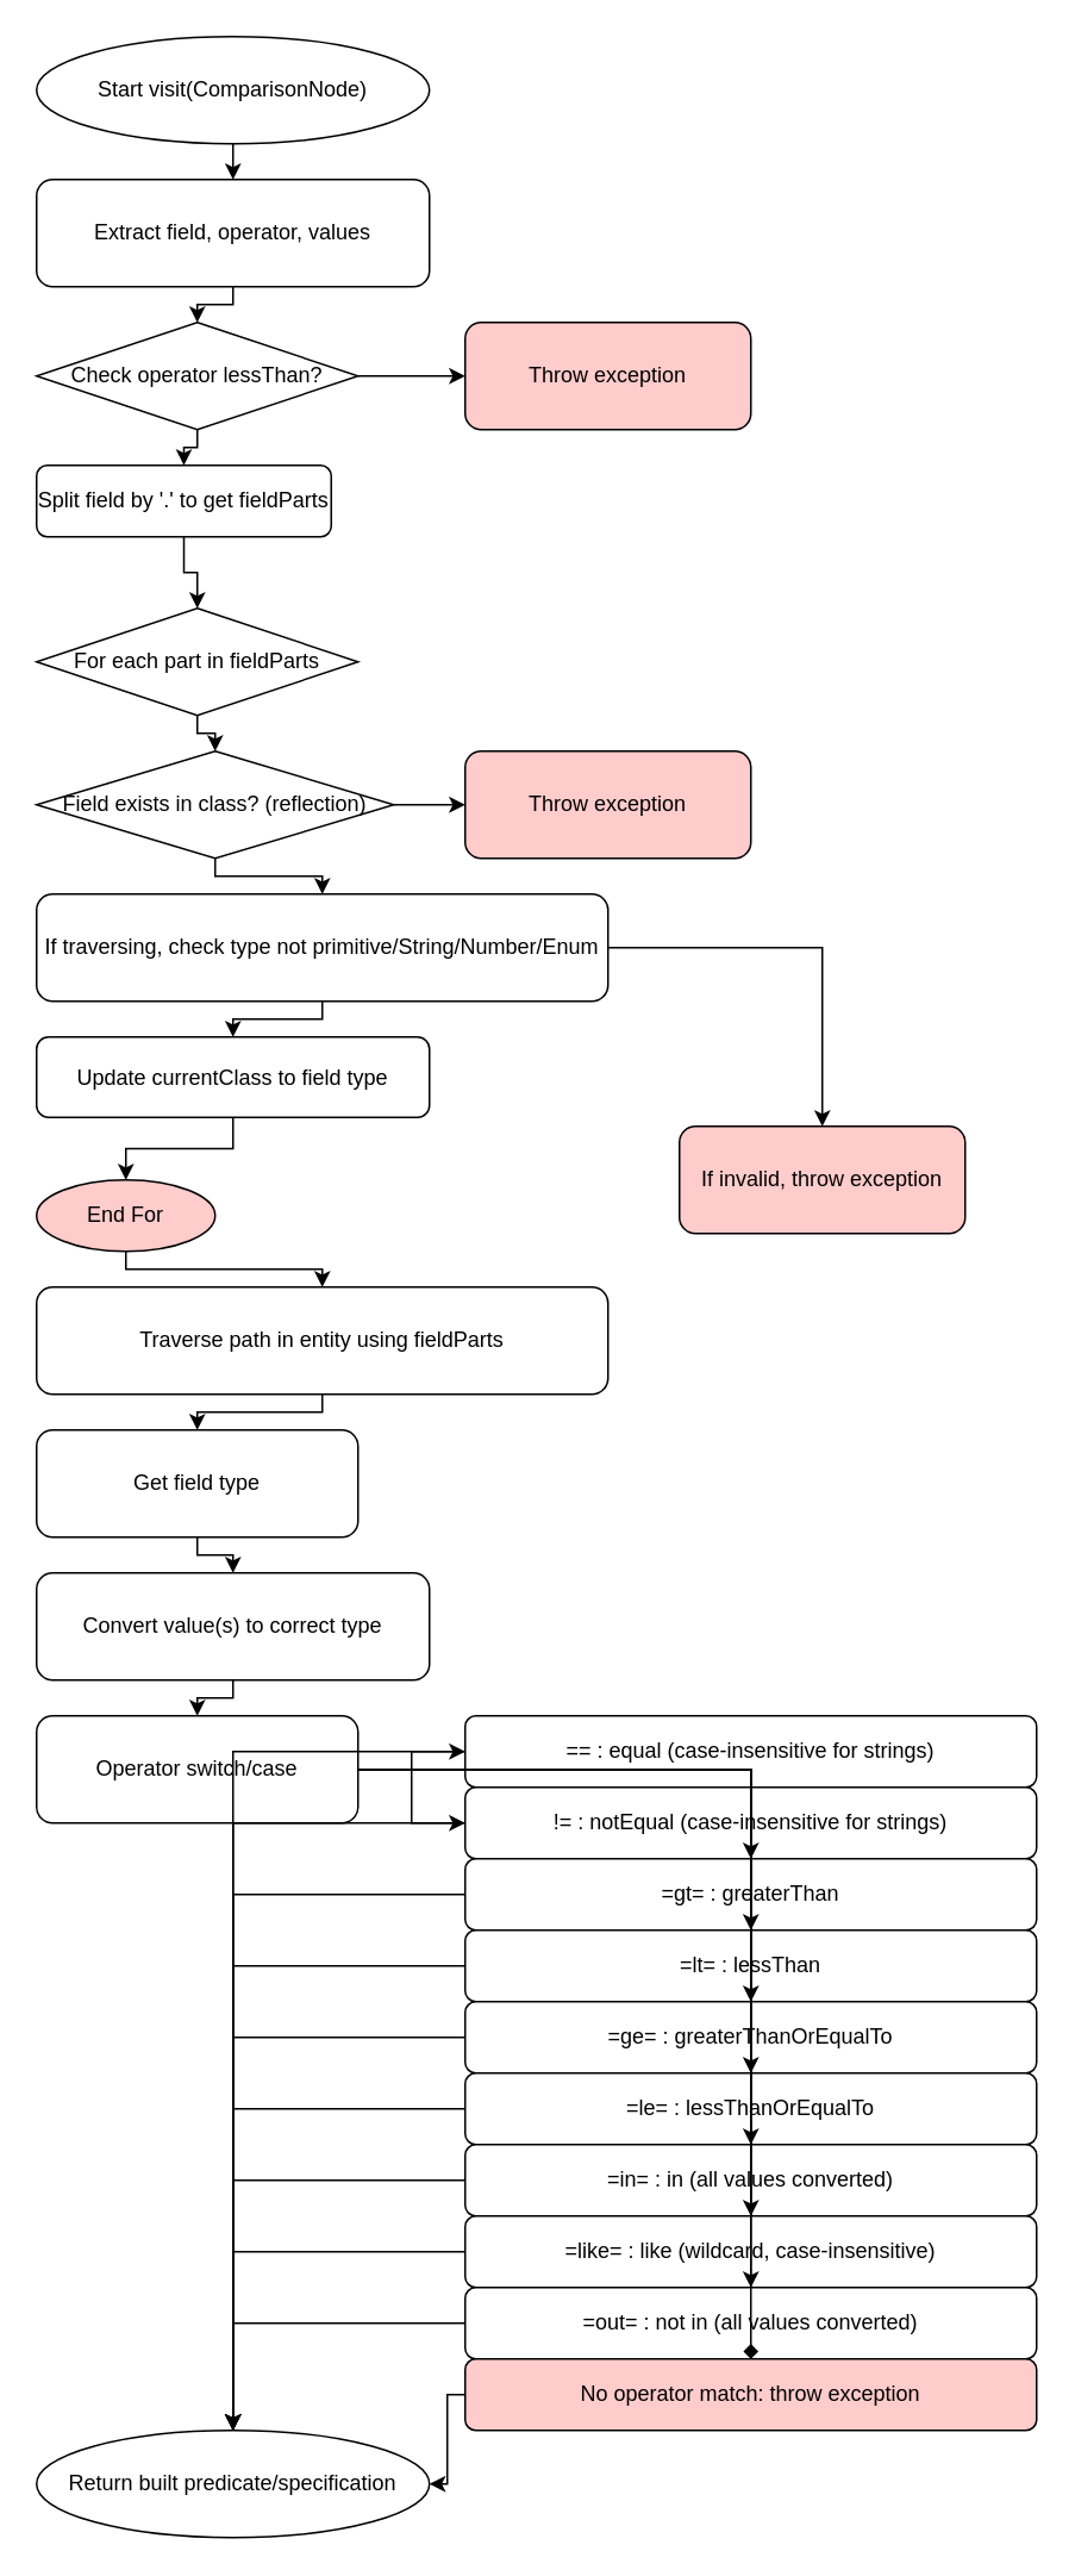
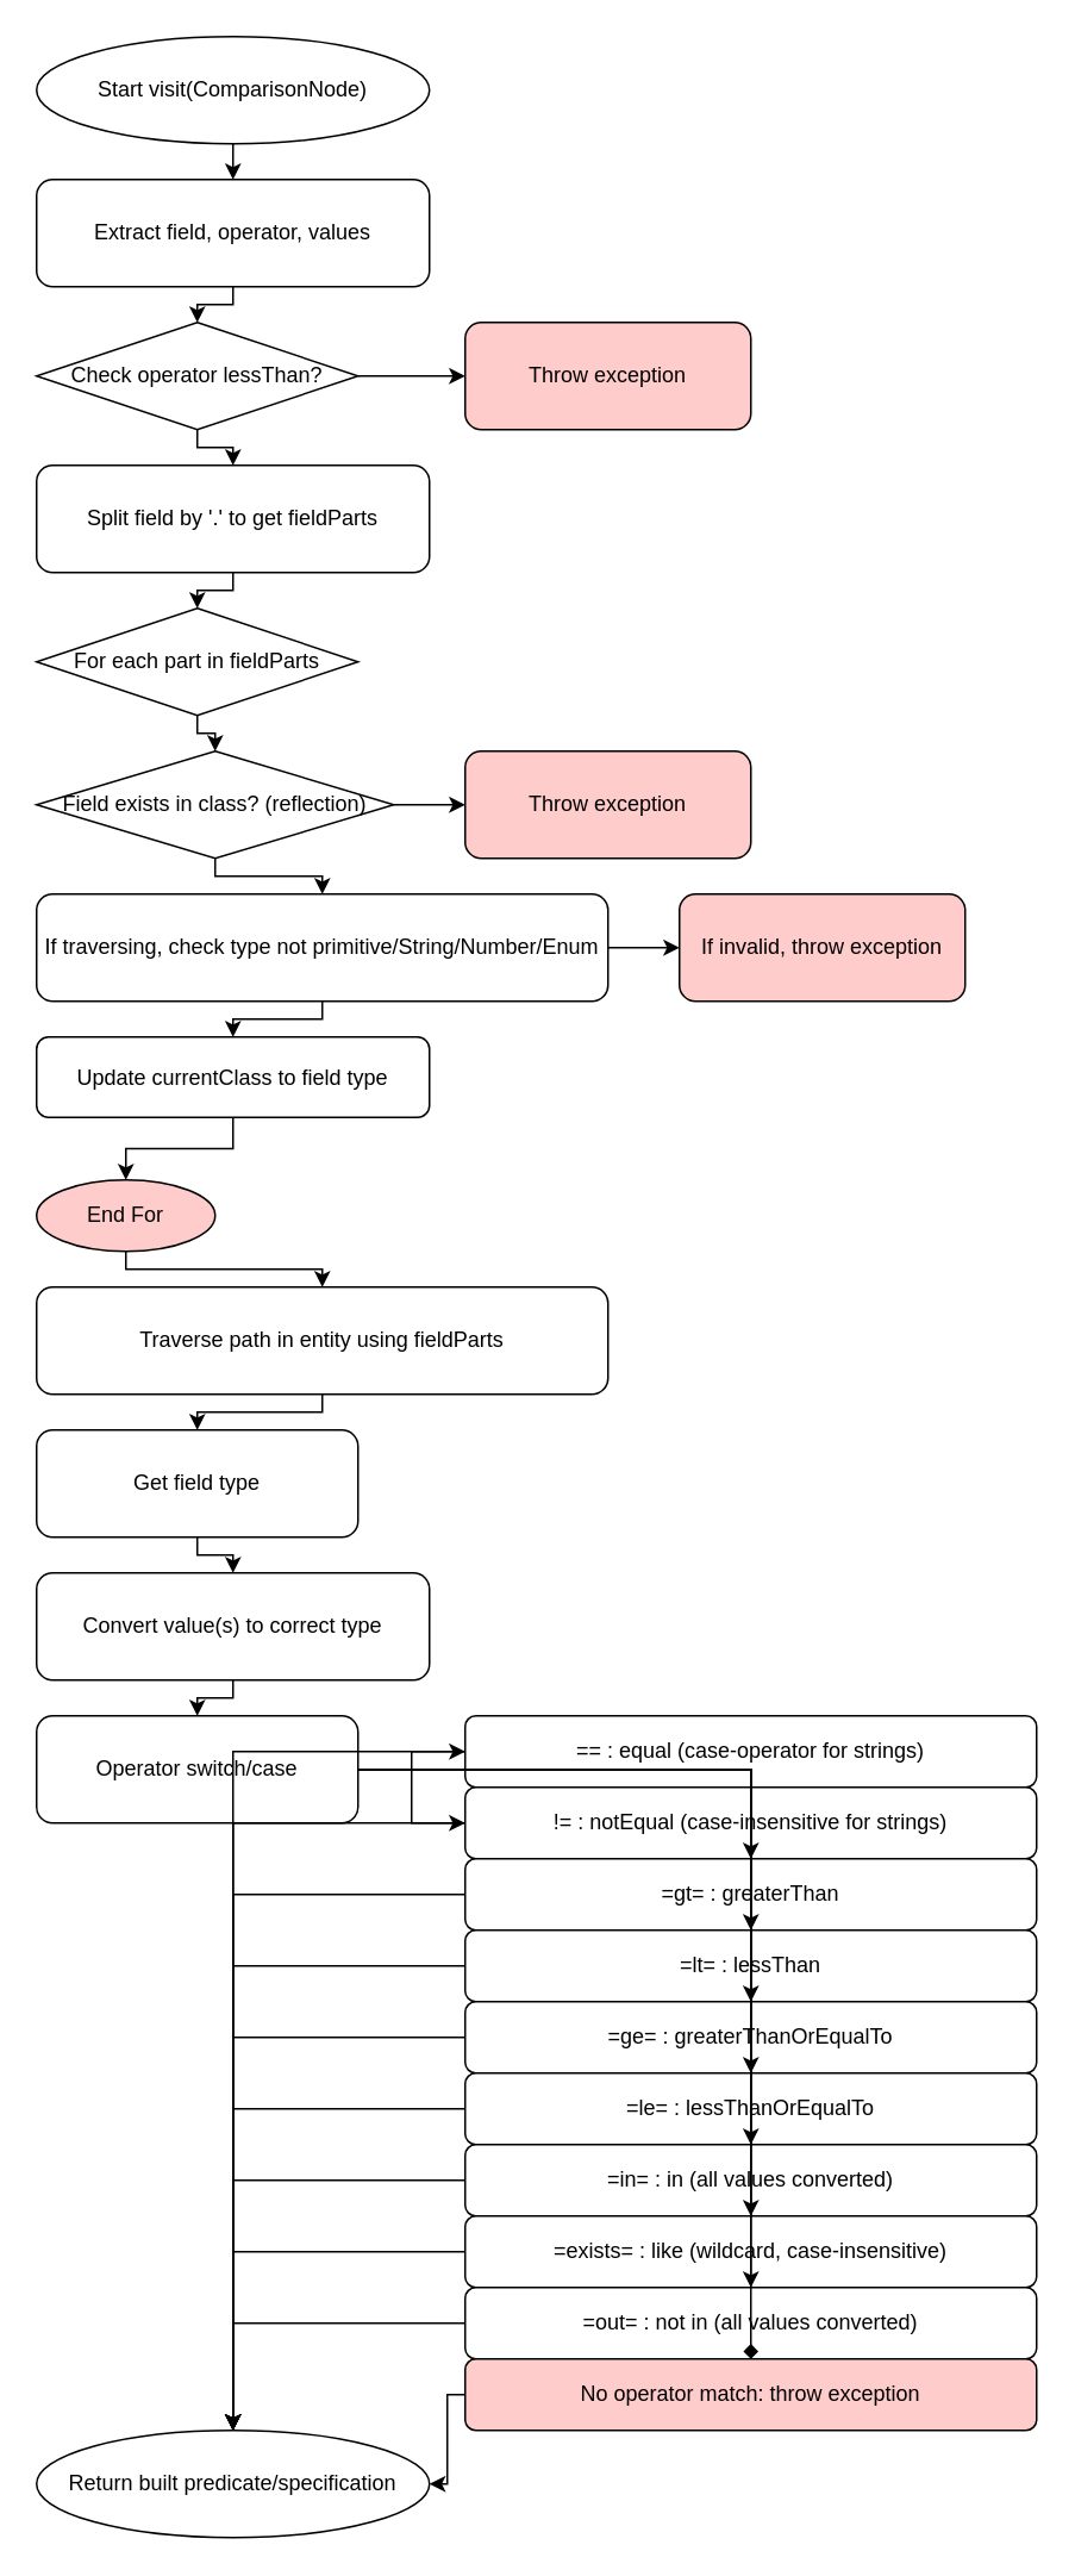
  <mxCell id="0" />
  <mxCell id="1" parent="0" />
  <mxCell id="2" value="Start visit(ComparisonNode)" style="ellipse;whiteSpace=wrap;html=1;" vertex="1" parent="1"><mxGeometry x="20" y="20" width="220" height="60" as="geometry" /></mxCell>
  <mxCell id="3" value="Extract field, operator, values" style="rounded=1;whiteSpace=wrap;html=1;" vertex="1" parent="1"><mxGeometry x="20" y="100" width="220" height="60" as="geometry" /></mxCell>
  <mxCell id="4" value="Check operator lessThan?" style="rhombus;whiteSpace=wrap;html=1;" vertex="1" parent="1"><mxGeometry x="20" y="180" width="180" height="60" as="geometry" /></mxCell>
  <mxCell id="5" value="Throw exception" style="rounded=1;whiteSpace=wrap;html=1;fillColor=#ffcccc;" vertex="1" parent="1"><mxGeometry x="260" y="180" width="160" height="60" as="geometry" /></mxCell>
- <mxCell id="6" value="Split field by '.' to get fieldParts" style="rounded=1;whiteSpace=wrap;html=1;" vertex="1" parent="1"><mxGeometry x="20" y="260" width="165" height="40" as="geometry" /></mxCell>
+ <mxCell id="6" value="Split field by '.' to get fieldParts" style="rounded=1;whiteSpace=wrap;html=1;" vertex="1" parent="1"><mxGeometry x="20" y="260" width="220" height="60" as="geometry" /></mxCell>
  <mxCell id="7" value="For each part in fieldParts" style="rhombus;whiteSpace=wrap;html=1;" vertex="1" parent="1"><mxGeometry x="20" y="340" width="180" height="60" as="geometry" /></mxCell>
  <mxCell id="8" value="Field exists in class? (reflection)" style="rhombus;whiteSpace=wrap;html=1;" vertex="1" parent="1"><mxGeometry x="20" y="420" width="200" height="60" as="geometry" /></mxCell>
  <mxCell id="9" value="Throw exception" style="rounded=1;whiteSpace=wrap;html=1;fillColor=#ffcccc;" vertex="1" parent="1"><mxGeometry x="260" y="420" width="160" height="60" as="geometry" /></mxCell>
  <mxCell id="10" value="If traversing, check type not primitive/String/Number/Enum" style="rounded=1;whiteSpace=wrap;html=1;" vertex="1" parent="1"><mxGeometry x="20" y="500" width="320" height="60" as="geometry" /></mxCell>
- <mxCell id="11" value="If invalid, throw exception" style="rounded=1;whiteSpace=wrap;html=1;fillColor=#ffcccc;" vertex="1" parent="1"><mxGeometry x="380" y="630" width="160" height="60" as="geometry" /></mxCell>
+ <mxCell id="11" value="If invalid, throw exception" style="rounded=1;whiteSpace=wrap;html=1;fillColor=#ffcccc;" vertex="1" parent="1"><mxGeometry x="380" y="500" width="160" height="60" as="geometry" /></mxCell>
  <mxCell id="12" value="Update currentClass to field type" style="rounded=1;whiteSpace=wrap;html=1;" vertex="1" parent="1"><mxGeometry x="20" y="580" width="220" height="45" as="geometry" /></mxCell>
  <mxCell id="13" value="End For" style="ellipse;whiteSpace=wrap;html=1;fillColor=#ffcccc;" vertex="1" parent="1"><mxGeometry x="20" y="660" width="100" height="40" as="geometry" /></mxCell>
  <mxCell id="14" value="Traverse path in entity using fieldParts" style="rounded=1;whiteSpace=wrap;html=1;" vertex="1" parent="1"><mxGeometry x="20" y="720" width="320" height="60" as="geometry" /></mxCell>
  <mxCell id="15" value="Get field type" style="rounded=1;whiteSpace=wrap;html=1;" vertex="1" parent="1"><mxGeometry x="20" y="800" width="180" height="60" as="geometry" /></mxCell>
  <mxCell id="16" value="Convert value(s) to correct type" style="rounded=1;whiteSpace=wrap;html=1;" vertex="1" parent="1"><mxGeometry x="20" y="880" width="220" height="60" as="geometry" /></mxCell>
  <mxCell id="17" value="Operator switch/case" style="rounded=1;whiteSpace=wrap;html=1;" vertex="1" parent="1"><mxGeometry x="20" y="960" width="180" height="60" as="geometry" /></mxCell>
- <mxCell id="18" value="== : equal (case-insensitive for strings)" style="rounded=1;whiteSpace=wrap;html=1;" vertex="1" parent="1"><mxGeometry x="260" y="960" width="320" height="40" as="geometry" /></mxCell>
+ <mxCell id="18" value="== : equal (case-operator for strings)" style="rounded=1;whiteSpace=wrap;html=1;" vertex="1" parent="1"><mxGeometry x="260" y="960" width="320" height="40" as="geometry" /></mxCell>
  <mxCell id="19" value="!= : notEqual (case-insensitive for strings)" style="rounded=1;whiteSpace=wrap;html=1;" vertex="1" parent="1"><mxGeometry x="260" y="1000" width="320" height="40" as="geometry" /></mxCell>
  <mxCell id="20" value="=gt= : greaterThan" style="rounded=1;whiteSpace=wrap;html=1;" vertex="1" parent="1"><mxGeometry x="260" y="1040" width="320" height="40" as="geometry" /></mxCell>
  <mxCell id="21" value="=lt= : lessThan" style="rounded=1;whiteSpace=wrap;html=1;" vertex="1" parent="1"><mxGeometry x="260" y="1080" width="320" height="40" as="geometry" /></mxCell>
  <mxCell id="22" value="=ge= : greaterThanOrEqualTo" style="rounded=1;whiteSpace=wrap;html=1;" vertex="1" parent="1"><mxGeometry x="260" y="1120" width="320" height="40" as="geometry" /></mxCell>
  <mxCell id="23" value="=le= : lessThanOrEqualTo" style="rounded=1;whiteSpace=wrap;html=1;" vertex="1" parent="1"><mxGeometry x="260" y="1160" width="320" height="40" as="geometry" /></mxCell>
  <mxCell id="24" value="=in= : in (all values converted)" style="rounded=1;whiteSpace=wrap;html=1;" vertex="1" parent="1"><mxGeometry x="260" y="1200" width="320" height="40" as="geometry" /></mxCell>
- <mxCell id="25" value="=like= : like (wildcard, case-insensitive)" style="rounded=1;whiteSpace=wrap;html=1;" vertex="1" parent="1"><mxGeometry x="260" y="1240" width="320" height="40" as="geometry" /></mxCell>
+ <mxCell id="25" value="=exists= : like (wildcard, case-insensitive)" style="rounded=1;whiteSpace=wrap;html=1;" vertex="1" parent="1"><mxGeometry x="260" y="1240" width="320" height="40" as="geometry" /></mxCell>
  <mxCell id="26" value="=out= : not in (all values converted)" style="rounded=1;whiteSpace=wrap;html=1;" vertex="1" parent="1"><mxGeometry x="260" y="1280" width="320" height="40" as="geometry" /></mxCell>
  <mxCell id="27" value="No operator match: throw exception" style="rounded=1;whiteSpace=wrap;html=1;fillColor=#ffcccc;" vertex="1" parent="1"><mxGeometry x="260" y="1320" width="320" height="40" as="geometry" /></mxCell>
  <mxCell id="28" value="Return built predicate/specification" style="ellipse;whiteSpace=wrap;html=1;" vertex="1" parent="1"><mxGeometry x="20" y="1360" width="220" height="60" as="geometry" /></mxCell>
  <mxCell id="29" style="edgeStyle=orthogonalEdgeStyle;rounded=0;" edge="1" parent="1" source="2" target="3"><mxGeometry relative="1" as="geometry" /></mxCell>
  <mxCell id="30" style="edgeStyle=orthogonalEdgeStyle;rounded=0;" edge="1" parent="1" source="3" target="4"><mxGeometry relative="1" as="geometry" /></mxCell>
  <mxCell id="31" style="edgeStyle=orthogonalEdgeStyle;rounded=0;" edge="1" parent="1" source="4" target="5"><mxGeometry relative="1" as="geometry" /></mxCell>
  <mxCell id="32" style="edgeStyle=orthogonalEdgeStyle;rounded=0;" edge="1" parent="1" source="4" target="6"><mxGeometry relative="1" as="geometry" /></mxCell>
  <mxCell id="33" style="edgeStyle=orthogonalEdgeStyle;rounded=0;" edge="1" parent="1" source="6" target="7"><mxGeometry relative="1" as="geometry" /></mxCell>
  <mxCell id="34" style="edgeStyle=orthogonalEdgeStyle;rounded=0;" edge="1" parent="1" source="7" target="8"><mxGeometry relative="1" as="geometry" /></mxCell>
  <mxCell id="35" style="edgeStyle=orthogonalEdgeStyle;rounded=0;" edge="1" parent="1" source="8" target="9"><mxGeometry relative="1" as="geometry" /></mxCell>
  <mxCell id="36" style="edgeStyle=orthogonalEdgeStyle;rounded=0;" edge="1" parent="1" source="8" target="10"><mxGeometry relative="1" as="geometry" /></mxCell>
  <mxCell id="37" style="edgeStyle=orthogonalEdgeStyle;rounded=0;" edge="1" parent="1" source="10" target="11"><mxGeometry relative="1" as="geometry" /></mxCell>
  <mxCell id="38" style="edgeStyle=orthogonalEdgeStyle;rounded=0;" edge="1" parent="1" source="10" target="12"><mxGeometry relative="1" as="geometry" /></mxCell>
  <mxCell id="39" style="edgeStyle=orthogonalEdgeStyle;rounded=0;" edge="1" parent="1" source="12" target="13"><mxGeometry relative="1" as="geometry" /></mxCell>
  <mxCell id="40" style="edgeStyle=orthogonalEdgeStyle;rounded=0;" edge="1" parent="1" source="13" target="14"><mxGeometry relative="1" as="geometry" /></mxCell>
  <mxCell id="41" style="edgeStyle=orthogonalEdgeStyle;rounded=0;" edge="1" parent="1" source="14" target="15"><mxGeometry relative="1" as="geometry" /></mxCell>
  <mxCell id="42" style="edgeStyle=orthogonalEdgeStyle;rounded=0;" edge="1" parent="1" source="15" target="16"><mxGeometry relative="1" as="geometry" /></mxCell>
  <mxCell id="43" style="edgeStyle=orthogonalEdgeStyle;rounded=0;" edge="1" parent="1" source="16" target="17"><mxGeometry relative="1" as="geometry" /></mxCell>
  <mxCell id="44" style="edgeStyle=orthogonalEdgeStyle;rounded=0;" edge="1" parent="1" source="17" target="18"><mxGeometry relative="1" as="geometry" /></mxCell>
  <mxCell id="45" style="edgeStyle=orthogonalEdgeStyle;rounded=0;" edge="1" parent="1" source="17" target="19"><mxGeometry relative="1" as="geometry" /></mxCell>
  <mxCell id="46" style="edgeStyle=orthogonalEdgeStyle;rounded=0;" edge="1" parent="1" source="17" target="20"><mxGeometry relative="1" as="geometry" /></mxCell>
  <mxCell id="47" style="edgeStyle=orthogonalEdgeStyle;rounded=0;" edge="1" parent="1" source="17" target="21"><mxGeometry relative="1" as="geometry" /></mxCell>
  <mxCell id="48" style="edgeStyle=orthogonalEdgeStyle;rounded=0;" edge="1" parent="1" source="17" target="22"><mxGeometry relative="1" as="geometry" /></mxCell>
  <mxCell id="49" style="edgeStyle=orthogonalEdgeStyle;rounded=0;" edge="1" parent="1" source="17" target="23"><mxGeometry relative="1" as="geometry" /></mxCell>
  <mxCell id="50" style="edgeStyle=orthogonalEdgeStyle;rounded=0;" edge="1" parent="1" source="17" target="24"><mxGeometry relative="1" as="geometry" /></mxCell>
  <mxCell id="51" style="edgeStyle=orthogonalEdgeStyle;rounded=0;" edge="1" parent="1" source="17" target="25"><mxGeometry relative="1" as="geometry" /></mxCell>
  <mxCell id="52" style="edgeStyle=orthogonalEdgeStyle;rounded=0;" edge="1" parent="1" source="17" target="26"><mxGeometry relative="1" as="geometry" /></mxCell>
  <mxCell id="53" style="edgeStyle=orthogonalEdgeStyle;rounded=0;endArrow=diamond;" edge="1" parent="1" source="17" target="27"><mxGeometry relative="1" as="geometry" /></mxCell>
  <mxCell id="54" style="edgeStyle=orthogonalEdgeStyle;rounded=0;" edge="1" parent="1" source="18" target="28"><mxGeometry relative="1" as="geometry" /></mxCell>
  <mxCell id="55" style="edgeStyle=orthogonalEdgeStyle;rounded=0;" edge="1" parent="1" source="19" target="28"><mxGeometry relative="1" as="geometry" /></mxCell>
  <mxCell id="56" style="edgeStyle=orthogonalEdgeStyle;rounded=0;" edge="1" parent="1" source="20" target="28"><mxGeometry relative="1" as="geometry" /></mxCell>
  <mxCell id="57" style="edgeStyle=orthogonalEdgeStyle;rounded=0;" edge="1" parent="1" source="21" target="28"><mxGeometry relative="1" as="geometry" /></mxCell>
  <mxCell id="58" style="edgeStyle=orthogonalEdgeStyle;rounded=0;" edge="1" parent="1" source="22" target="28"><mxGeometry relative="1" as="geometry" /></mxCell>
  <mxCell id="59" style="edgeStyle=orthogonalEdgeStyle;rounded=0;" edge="1" parent="1" source="23" target="28"><mxGeometry relative="1" as="geometry" /></mxCell>
  <mxCell id="60" style="edgeStyle=orthogonalEdgeStyle;rounded=0;" edge="1" parent="1" source="24" target="28"><mxGeometry relative="1" as="geometry" /></mxCell>
  <mxCell id="61" style="edgeStyle=orthogonalEdgeStyle;rounded=0;" edge="1" parent="1" source="25" target="28"><mxGeometry relative="1" as="geometry" /></mxCell>
  <mxCell id="62" style="edgeStyle=orthogonalEdgeStyle;rounded=0;" edge="1" parent="1" source="26" target="28"><mxGeometry relative="1" as="geometry" /></mxCell>
  <mxCell id="63" style="edgeStyle=orthogonalEdgeStyle;rounded=0;" edge="1" parent="1" source="27" target="28"><mxGeometry relative="1" as="geometry" /></mxCell>
